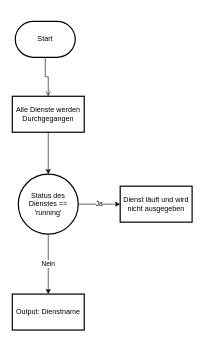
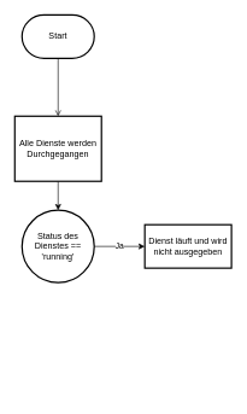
  <mxCell id="0" />
  <mxCell id="1" parent="0" />
  <mxCell id="2" value="" style="edgeStyle=orthogonalEdgeStyle;rounded=0;orthogonalLoop=1;jettySize=auto;html=1;endArrow=open;" edge="1" parent="1" source="3" target="5"><mxGeometry relative="1" as="geometry" /></mxCell>
- <mxCell id="3" value="Start" style="strokeWidth=2;html=1;shape=mxgraph.flowchart.terminator;whiteSpace=wrap;" vertex="1" parent="1"><mxGeometry x="25" y="35" width="100" height="60" as="geometry" /></mxCell>
+ <mxCell id="3" value="Start" style="strokeWidth=2;html=1;shape=mxgraph.flowchart.terminator;whiteSpace=wrap;" vertex="1" parent="1"><mxGeometry x="30" y="20" width="100" height="60" as="geometry" /></mxCell>
  <mxCell id="4" value="" style="edgeStyle=orthogonalEdgeStyle;rounded=0;orthogonalLoop=1;jettySize=auto;html=1;" edge="1" parent="1" source="5" target="8"><mxGeometry relative="1" as="geometry" /></mxCell>
- <mxCell id="5" value="Alle Dienste werden Durchgegangen" style="whiteSpace=wrap;html=1;strokeWidth=2;" vertex="1" parent="1"><mxGeometry x="20" y="160" width="120" height="60" as="geometry" /></mxCell>
+ <mxCell id="5" value="Alle Dienste werden Durchgegangen" style="whiteSpace=wrap;html=1;strokeWidth=2;" vertex="1" parent="1"><mxGeometry x="20" y="160" width="120" height="90" as="geometry" /></mxCell>
  <mxCell id="6" value="Ja" style="edgeStyle=orthogonalEdgeStyle;rounded=0;orthogonalLoop=1;jettySize=auto;html=1;" edge="1" parent="1" source="8" target="9"><mxGeometry relative="1" as="geometry" /></mxCell>
- <mxCell id="7" value="Nein" style="edgeStyle=orthogonalEdgeStyle;rounded=0;orthogonalLoop=1;jettySize=auto;html=1;" edge="1" parent="1" source="8" target="10"><mxGeometry relative="1" as="geometry" /></mxCell>
  <mxCell id="8" value="Status des Dienstes == 'running'" style="ellipse;whiteSpace=wrap;html=1;strokeWidth=2;" vertex="1" parent="1"><mxGeometry x="30" y="290" width="100" height="100" as="geometry" /></mxCell>
  <mxCell id="9" value="Dienst läuft und wird nicht ausgegeben" style="whiteSpace=wrap;html=1;strokeWidth=2;" vertex="1" parent="1"><mxGeometry x="200" y="310" width="120" height="60" as="geometry" /></mxCell>
- <mxCell id="10" value="Output: Dienstname" style="whiteSpace=wrap;html=1;strokeWidth=2;" vertex="1" parent="1"><mxGeometry x="20" y="490" width="120" height="60" as="geometry" /></mxCell>
